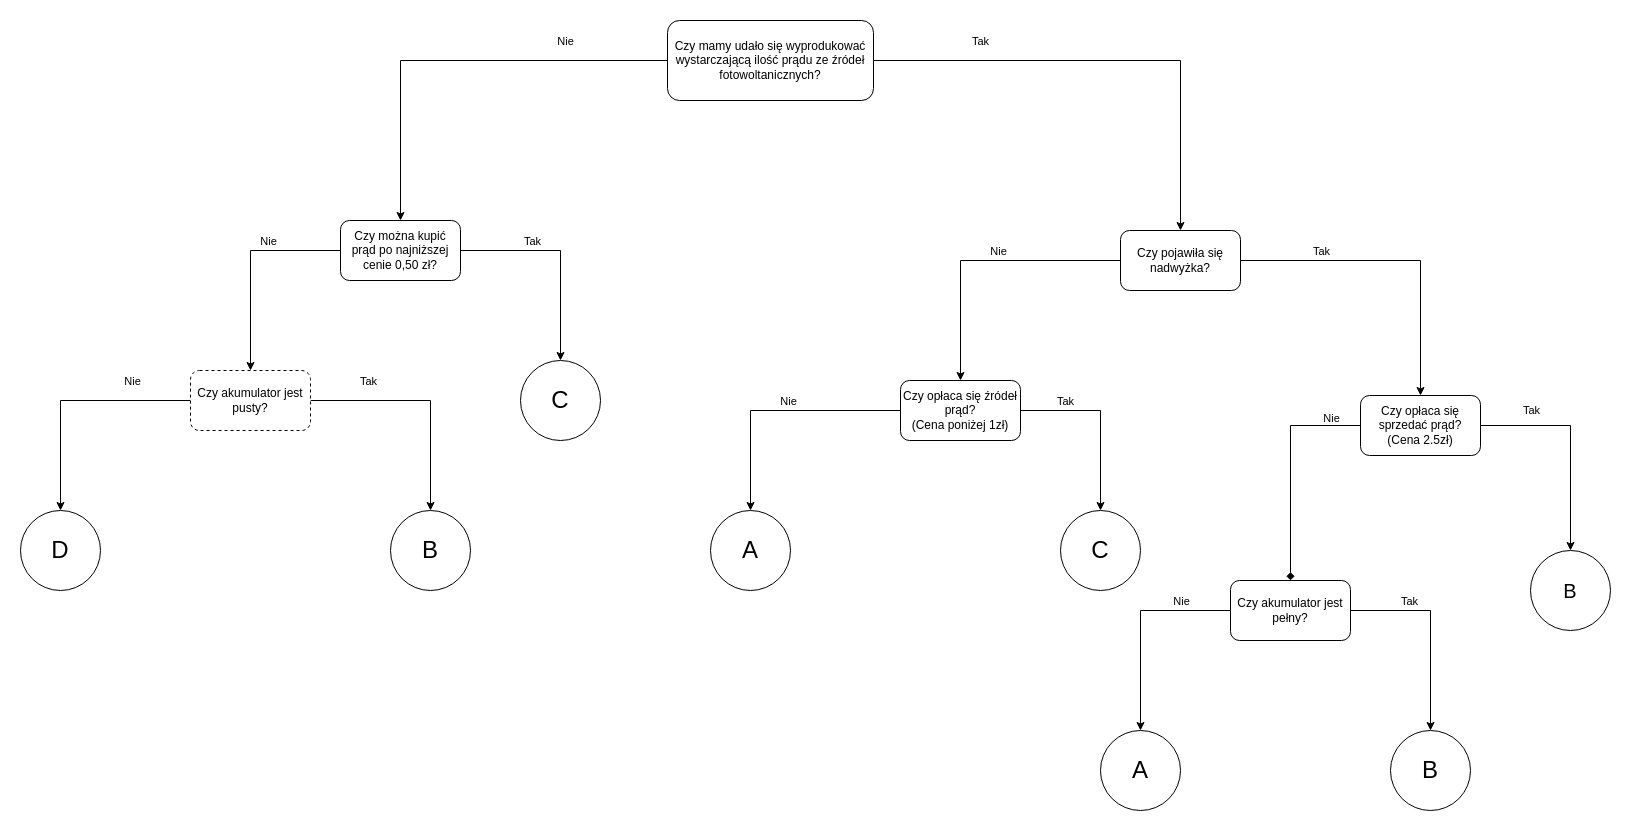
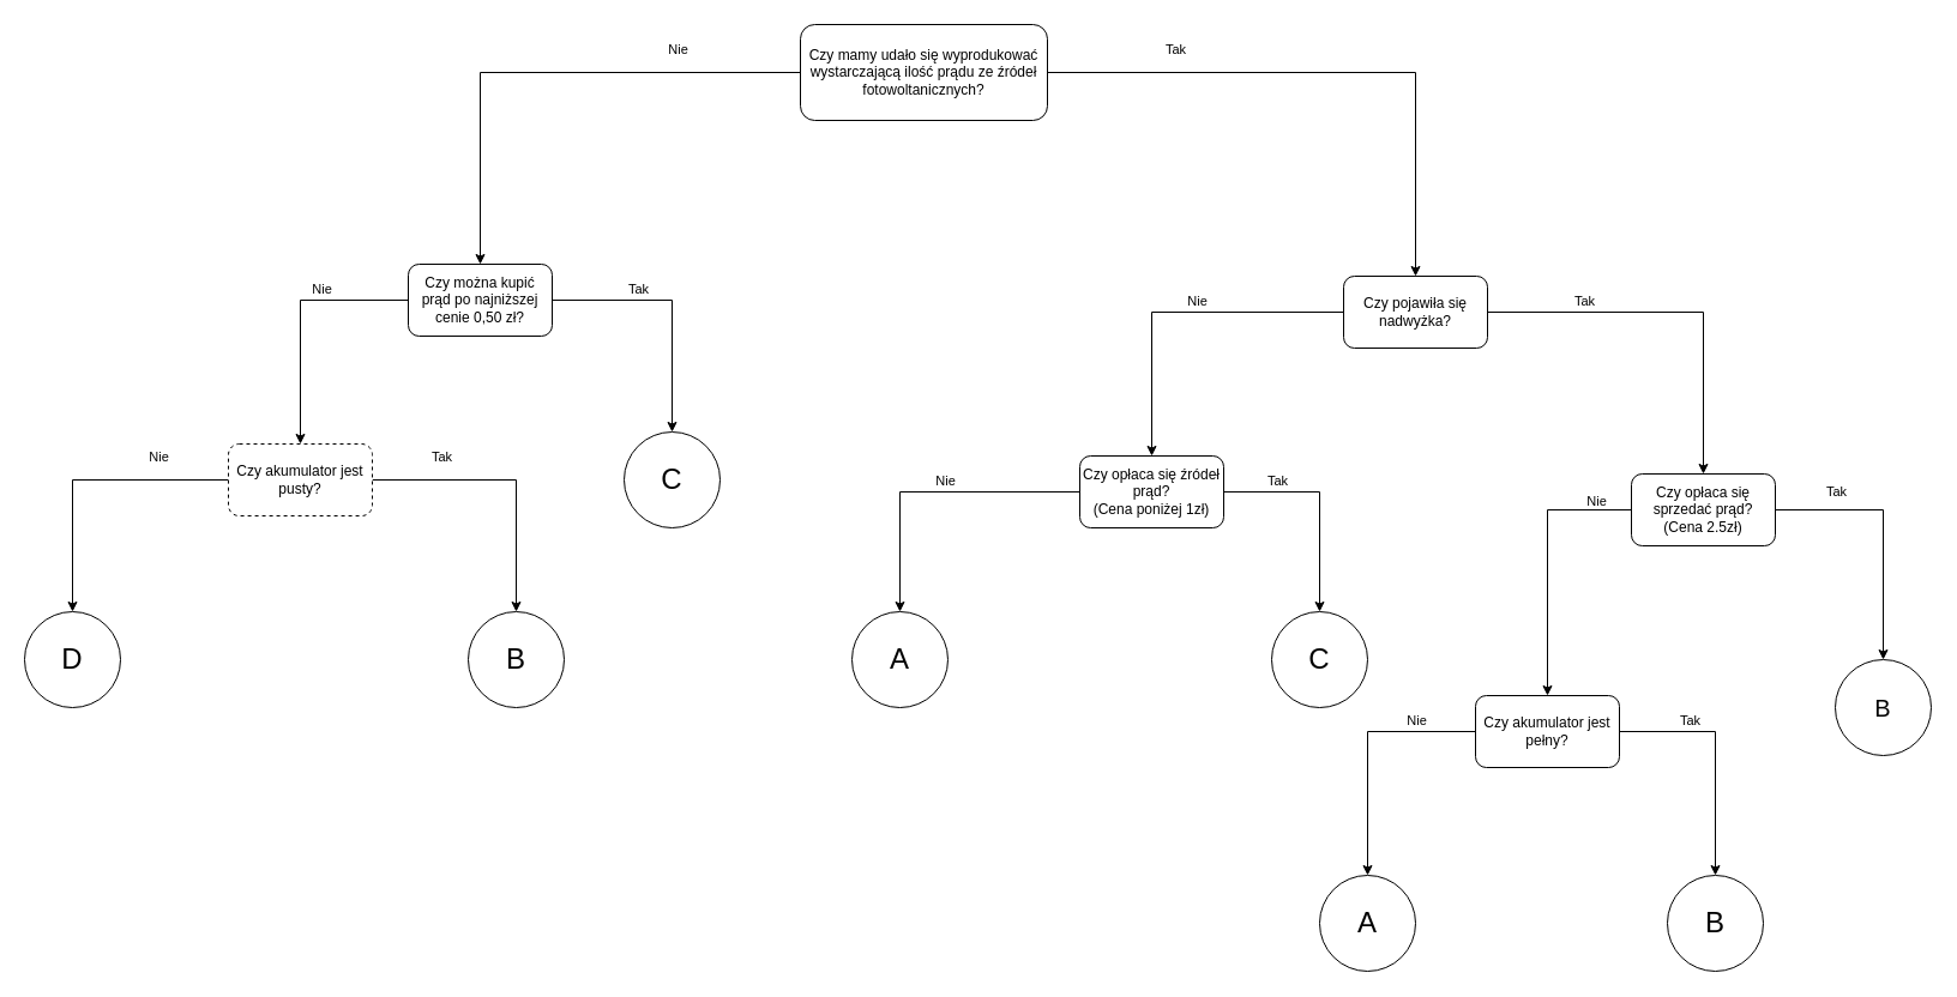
  <mxCell id="0" />
  <mxCell id="1" parent="0" />
  <mxCell id="2" style="edgeStyle=orthogonalEdgeStyle;rounded=0;orthogonalLoop=1;jettySize=auto;html=1;entryX=0.5;entryY=0;entryDx=0;entryDy=0;strokeColor=#000000;" edge="1" parent="1" source="6" target="11"><mxGeometry relative="1" as="geometry" /></mxCell>
  <mxCell id="3" value="Tak" style="edgeLabel;html=1;align=center;verticalAlign=middle;resizable=0;points=[];" vertex="1" connectable="0" parent="2"><mxGeometry x="-0.554" y="-1" relative="1" as="geometry"><mxPoint y="-21" as="offset" /></mxGeometry></mxCell>
  <mxCell id="4" style="edgeStyle=orthogonalEdgeStyle;rounded=0;orthogonalLoop=1;jettySize=auto;html=1;entryX=0.5;entryY=0;entryDx=0;entryDy=0;strokeColor=#000000;" edge="1" parent="1" source="6" target="21"><mxGeometry relative="1" as="geometry" /></mxCell>
  <mxCell id="5" value="Nie" style="edgeLabel;html=1;align=center;verticalAlign=middle;resizable=0;points=[];" vertex="1" connectable="0" parent="4"><mxGeometry x="-0.517" y="4" relative="1" as="geometry"><mxPoint y="-24" as="offset" /></mxGeometry></mxCell>
  <mxCell id="6" value="Czy mamy udało się wyprodukować wystarczającą ilość prądu ze źródeł fotowoltanicznych?" style="rounded=1;whiteSpace=wrap;html=1;" vertex="1" parent="1"><mxGeometry x="667" y="20" width="206" height="80" as="geometry" /></mxCell>
  <mxCell id="7" style="edgeStyle=orthogonalEdgeStyle;rounded=0;orthogonalLoop=1;jettySize=auto;html=1;entryX=0.5;entryY=0;entryDx=0;entryDy=0;exitX=1;exitY=0.5;exitDx=0;exitDy=0;" edge="1" parent="1" source="11" target="16"><mxGeometry relative="1" as="geometry" /></mxCell>
  <mxCell id="8" value="Tak" style="edgeLabel;html=1;align=center;verticalAlign=middle;resizable=0;points=[];" vertex="1" connectable="0" parent="7"><mxGeometry x="0.145" y="3" relative="1" as="geometry"><mxPoint x="-103" y="-10" as="offset" /></mxGeometry></mxCell>
  <mxCell id="9" style="edgeStyle=orthogonalEdgeStyle;rounded=0;orthogonalLoop=1;jettySize=auto;html=1;entryX=0.5;entryY=0;entryDx=0;entryDy=0;strokeColor=#000000;" edge="1" parent="1" source="11" target="34"><mxGeometry relative="1" as="geometry" /></mxCell>
  <mxCell id="10" value="Nie" style="edgeLabel;html=1;align=center;verticalAlign=middle;resizable=0;points=[];" vertex="1" connectable="0" parent="9"><mxGeometry x="-0.111" y="2" relative="1" as="geometry"><mxPoint x="1" y="-12" as="offset" /></mxGeometry></mxCell>
  <mxCell id="11" value="Czy pojawiła się nadwyżka?" style="rounded=1;whiteSpace=wrap;html=1;" vertex="1" parent="1"><mxGeometry x="1120" y="230" width="120" height="60" as="geometry" /></mxCell>
  <mxCell id="12" style="edgeStyle=orthogonalEdgeStyle;rounded=0;orthogonalLoop=1;jettySize=auto;html=1;strokeColor=#000000;exitX=1;exitY=0.5;exitDx=0;exitDy=0;" edge="1" parent="1" source="16" target="22"><mxGeometry relative="1" as="geometry" /></mxCell>
  <mxCell id="13" value="Tak" style="edgeLabel;html=1;align=center;verticalAlign=middle;resizable=0;points=[];" vertex="1" connectable="0" parent="12"><mxGeometry x="0.351" y="3" relative="1" as="geometry"><mxPoint x="-43" y="-71" as="offset" /></mxGeometry></mxCell>
- <mxCell id="14" style="edgeStyle=orthogonalEdgeStyle;rounded=0;orthogonalLoop=1;jettySize=auto;html=1;entryX=0.5;entryY=0;entryDx=0;entryDy=0;strokeColor=#000000;endArrow=diamond;" edge="1" parent="1" source="16" target="27"><mxGeometry relative="1" as="geometry"><mxPoint x="1280" y="515" as="targetPoint" /></mxGeometry></mxCell>
+ <mxCell id="14" style="edgeStyle=orthogonalEdgeStyle;rounded=0;orthogonalLoop=1;jettySize=auto;html=1;entryX=0.5;entryY=0;entryDx=0;entryDy=0;strokeColor=#000000;" edge="1" parent="1" source="16" target="27"><mxGeometry relative="1" as="geometry"><mxPoint x="1280" y="515" as="targetPoint" /></mxGeometry></mxCell>
  <mxCell id="15" value="Nie" style="edgeLabel;html=1;align=center;verticalAlign=middle;resizable=0;points=[];" vertex="1" connectable="0" parent="14"><mxGeometry x="-0.245" y="-6" relative="1" as="geometry"><mxPoint x="46" y="-23" as="offset" /></mxGeometry></mxCell>
  <mxCell id="16" value="Czy opłaca się sprzedać prąd?&lt;br&gt;(Cena 2.5zł)" style="rounded=1;whiteSpace=wrap;html=1;" vertex="1" parent="1"><mxGeometry x="1360" y="395" width="120" height="60" as="geometry" /></mxCell>
  <mxCell id="17" style="edgeStyle=orthogonalEdgeStyle;rounded=0;orthogonalLoop=1;jettySize=auto;html=1;entryX=0.5;entryY=0;entryDx=0;entryDy=0;strokeColor=#000000;" edge="1" parent="1" source="21" target="37"><mxGeometry relative="1" as="geometry" /></mxCell>
  <mxCell id="18" value="Tak" style="edgeLabel;html=1;align=center;verticalAlign=middle;resizable=0;points=[];" vertex="1" connectable="0" parent="17"><mxGeometry x="-0.194" y="-1" relative="1" as="geometry"><mxPoint x="-14" y="-11" as="offset" /></mxGeometry></mxCell>
  <mxCell id="19" style="edgeStyle=orthogonalEdgeStyle;rounded=0;orthogonalLoop=1;jettySize=auto;html=1;entryX=0.5;entryY=0;entryDx=0;entryDy=0;strokeColor=#000000;" edge="1" parent="1" source="21" target="42"><mxGeometry relative="1" as="geometry" /></mxCell>
  <mxCell id="20" value="Nie" style="edgeLabel;html=1;align=center;verticalAlign=middle;resizable=0;points=[];" vertex="1" connectable="0" parent="19"><mxGeometry x="-0.308" y="2" relative="1" as="geometry"><mxPoint y="-12" as="offset" /></mxGeometry></mxCell>
  <mxCell id="21" value="Czy można kupić prąd po najniższej cenie 0,50 zł?" style="rounded=1;whiteSpace=wrap;html=1;" vertex="1" parent="1"><mxGeometry x="340" y="220" width="120" height="60" as="geometry" /></mxCell>
  <mxCell id="22" value="&lt;font style=&quot;font-size: 20px&quot;&gt;B&lt;/font&gt;" style="ellipse;whiteSpace=wrap;html=1;" vertex="1" parent="1"><mxGeometry x="1530" y="550" width="80" height="80" as="geometry" /></mxCell>
  <mxCell id="23" style="edgeStyle=orthogonalEdgeStyle;rounded=0;orthogonalLoop=1;jettySize=auto;html=1;entryX=0.5;entryY=0;entryDx=0;entryDy=0;strokeColor=#000000;" edge="1" parent="1" source="27" target="29"><mxGeometry relative="1" as="geometry" /></mxCell>
  <mxCell id="24" value="Nie" style="edgeLabel;html=1;align=center;verticalAlign=middle;resizable=0;points=[];" vertex="1" connectable="0" parent="23"><mxGeometry x="-0.717" y="-1" relative="1" as="geometry"><mxPoint x="-20" y="-9" as="offset" /></mxGeometry></mxCell>
  <mxCell id="25" style="edgeStyle=orthogonalEdgeStyle;rounded=0;orthogonalLoop=1;jettySize=auto;html=1;entryX=0.5;entryY=0;entryDx=0;entryDy=0;strokeColor=#000000;" edge="1" parent="1" source="27" target="28"><mxGeometry relative="1" as="geometry" /></mxCell>
  <mxCell id="26" value="Tak" style="edgeLabel;html=1;align=center;verticalAlign=middle;resizable=0;points=[];" vertex="1" connectable="0" parent="25"><mxGeometry x="-0.264" y="-4" relative="1" as="geometry"><mxPoint x="-16" y="-14" as="offset" /></mxGeometry></mxCell>
  <mxCell id="27" value="Czy akumulator jest pełny?" style="rounded=1;whiteSpace=wrap;html=1;" vertex="1" parent="1"><mxGeometry x="1230" y="580" width="120" height="60" as="geometry" /></mxCell>
  <mxCell id="28" value="&lt;font style=&quot;font-size: 24px&quot;&gt;B&lt;/font&gt;" style="ellipse;whiteSpace=wrap;html=1;" vertex="1" parent="1"><mxGeometry x="1390" y="730" width="80" height="80" as="geometry" /></mxCell>
  <mxCell id="29" value="&lt;font style=&quot;font-size: 24px&quot;&gt;A&lt;/font&gt;" style="ellipse;whiteSpace=wrap;html=1;" vertex="1" parent="1"><mxGeometry x="1100" y="730" width="80" height="80" as="geometry" /></mxCell>
  <mxCell id="30" style="edgeStyle=orthogonalEdgeStyle;rounded=0;orthogonalLoop=1;jettySize=auto;html=1;entryX=0.5;entryY=0;entryDx=0;entryDy=0;strokeColor=#000000;" edge="1" parent="1" source="34" target="35"><mxGeometry relative="1" as="geometry" /></mxCell>
  <mxCell id="31" value="Tak" style="edgeLabel;html=1;align=center;verticalAlign=middle;resizable=0;points=[];" vertex="1" connectable="0" parent="30"><mxGeometry x="-0.286" y="2" relative="1" as="geometry"><mxPoint x="-20" y="-8" as="offset" /></mxGeometry></mxCell>
  <mxCell id="32" style="edgeStyle=orthogonalEdgeStyle;rounded=0;orthogonalLoop=1;jettySize=auto;html=1;entryX=0.5;entryY=0;entryDx=0;entryDy=0;strokeColor=#000000;" edge="1" parent="1" source="34" target="36"><mxGeometry relative="1" as="geometry" /></mxCell>
  <mxCell id="33" value="Nie" style="edgeLabel;html=1;align=center;verticalAlign=middle;resizable=0;points=[];" vertex="1" connectable="0" parent="32"><mxGeometry x="0.057" y="1" relative="1" as="geometry"><mxPoint x="19" y="-11" as="offset" /></mxGeometry></mxCell>
  <mxCell id="34" value="Czy opłaca się źródeł prąd?&lt;br&gt;(Cena poniżej 1zł)" style="rounded=1;whiteSpace=wrap;html=1;" vertex="1" parent="1"><mxGeometry x="900" y="380" width="120" height="60" as="geometry" /></mxCell>
  <mxCell id="35" value="&lt;font style=&quot;font-size: 24px&quot;&gt;C&lt;/font&gt;" style="ellipse;whiteSpace=wrap;html=1;aspect=fixed;" vertex="1" parent="1"><mxGeometry x="1060" y="510" width="80" height="80" as="geometry" /></mxCell>
  <mxCell id="36" value="&lt;font style=&quot;font-size: 24px&quot;&gt;A&lt;/font&gt;" style="ellipse;whiteSpace=wrap;html=1;aspect=fixed;" vertex="1" parent="1"><mxGeometry x="710" y="510" width="80" height="80" as="geometry" /></mxCell>
  <mxCell id="37" value="&lt;font style=&quot;font-size: 24px&quot;&gt;C&lt;/font&gt;" style="ellipse;whiteSpace=wrap;html=1;aspect=fixed;" vertex="1" parent="1"><mxGeometry x="520" y="360" width="80" height="80" as="geometry" /></mxCell>
  <mxCell id="38" style="edgeStyle=orthogonalEdgeStyle;rounded=0;orthogonalLoop=1;jettySize=auto;html=1;entryX=0.5;entryY=0;entryDx=0;entryDy=0;strokeColor=#000000;" edge="1" parent="1" source="42" target="43"><mxGeometry relative="1" as="geometry" /></mxCell>
  <mxCell id="39" value="Tak" style="edgeLabel;html=1;align=center;verticalAlign=middle;resizable=0;points=[];" vertex="1" connectable="0" parent="38"><mxGeometry x="-0.409" y="2" relative="1" as="geometry"><mxPoint x="-11" y="-18" as="offset" /></mxGeometry></mxCell>
  <mxCell id="40" style="edgeStyle=orthogonalEdgeStyle;rounded=0;orthogonalLoop=1;jettySize=auto;html=1;entryX=0.5;entryY=0;entryDx=0;entryDy=0;strokeColor=#000000;" edge="1" parent="1" source="42" target="44"><mxGeometry relative="1" as="geometry" /></mxCell>
  <mxCell id="41" value="Nie" style="edgeLabel;html=1;align=center;verticalAlign=middle;resizable=0;points=[];" vertex="1" connectable="0" parent="40"><mxGeometry x="-0.54" y="13" relative="1" as="geometry"><mxPoint x="-4" y="-33" as="offset" /></mxGeometry></mxCell>
  <mxCell id="42" value="Czy akumulator jest pusty?" style="rounded=1;whiteSpace=wrap;html=1;dashed=1;" vertex="1" parent="1"><mxGeometry x="190" y="370" width="120" height="60" as="geometry" /></mxCell>
  <mxCell id="43" value="&lt;font style=&quot;font-size: 24px&quot;&gt;B&lt;/font&gt;" style="ellipse;whiteSpace=wrap;html=1;aspect=fixed;" vertex="1" parent="1"><mxGeometry x="390" y="510" width="80" height="80" as="geometry" /></mxCell>
  <mxCell id="44" value="&lt;font style=&quot;font-size: 24px&quot;&gt;D&lt;/font&gt;" style="ellipse;whiteSpace=wrap;html=1;aspect=fixed;" vertex="1" parent="1"><mxGeometry x="20" y="510" width="80" height="80" as="geometry" /></mxCell>
